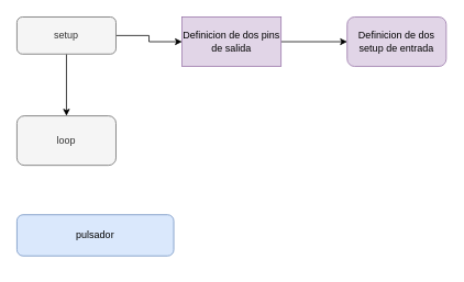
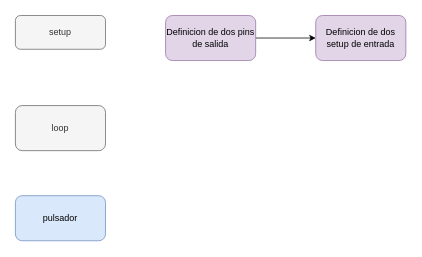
  <mxCell id="0" />
  <mxCell id="1" parent="0" />
- <mxCell id="2" value="" style="edgeStyle=orthogonalEdgeStyle;rounded=0;orthogonalLoop=1;jettySize=auto;html=1;fontColor=#000000;" edge="1" parent="1" source="4" target="7"><mxGeometry relative="1" as="geometry" /></mxCell>
- <mxCell id="3" value="" style="edgeStyle=orthogonalEdgeStyle;rounded=0;orthogonalLoop=1;jettySize=auto;html=1;fontColor=#000000;" edge="1" parent="1" source="4" target="5"><mxGeometry relative="1" as="geometry" /></mxCell>
  <mxCell id="4" value="setup" style="rounded=1;whiteSpace=wrap;html=1;fillColor=#f5f5f5;strokeColor=#666666;fontColor=#333333;" vertex="1" parent="1"><mxGeometry x="20" y="20" width="120" height="45" as="geometry" /></mxCell>
  <mxCell id="5" value="loop" style="rounded=1;whiteSpace=wrap;html=1;fillColor=#f5f5f5;strokeColor=#666666;fontColor=#333333;" vertex="1" parent="1"><mxGeometry x="20" y="140" width="120" height="60" as="geometry" /></mxCell>
  <mxCell id="6" value="" style="edgeStyle=orthogonalEdgeStyle;rounded=0;orthogonalLoop=1;jettySize=auto;html=1;fontColor=#000000;" edge="1" parent="1" source="7" target="8"><mxGeometry relative="1" as="geometry" /></mxCell>
- <mxCell id="7" value="Definicion de dos pins de salida" style="whiteSpace=wrap;html=1;fillColor=#e1d5e7;strokeColor=#9673a6;rounded=0;" vertex="1" parent="1"><mxGeometry x="220" y="20" width="120" height="60" as="geometry" /></mxCell>
+ <mxCell id="7" value="Definicion de dos pins de salida" style="rounded=1;whiteSpace=wrap;html=1;fillColor=#e1d5e7;strokeColor=#9673a6;" vertex="1" parent="1"><mxGeometry x="220" y="20" width="120" height="60" as="geometry" /></mxCell>
  <mxCell id="8" value="Definicion de dos setup de entrada" style="rounded=1;whiteSpace=wrap;html=1;fillColor=#e1d5e7;strokeColor=#9673a6;" vertex="1" parent="1"><mxGeometry x="420" y="20" width="120" height="60" as="geometry" /></mxCell>
- <mxCell id="9" value="pulsador" style="rounded=1;whiteSpace=wrap;html=1;fillColor=#dae8fc;strokeColor=#6c8ebf;" vertex="1" parent="1"><mxGeometry x="20" y="260" width="190" height="50" as="geometry" /></mxCell>
+ <mxCell id="9" value="pulsador" style="rounded=1;whiteSpace=wrap;html=1;fillColor=#dae8fc;strokeColor=#6c8ebf;" vertex="1" parent="1"><mxGeometry x="20" y="260" width="120" height="60" as="geometry" /></mxCell>
